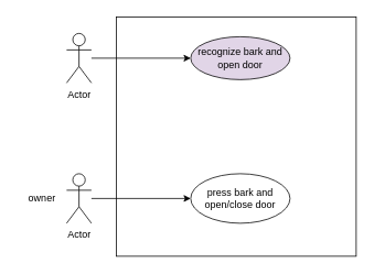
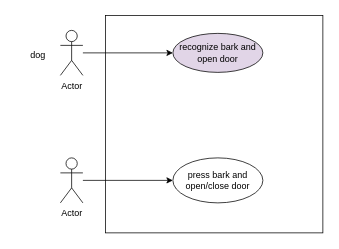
  <mxCell id="0" />
  <mxCell id="1" parent="0" />
  <mxCell id="2" value="" style="rounded=0;whiteSpace=wrap;html=1;" vertex="1" parent="1"><mxGeometry x="140" y="20" width="290" height="290" as="geometry" /></mxCell>
  <mxCell id="3" style="edgeStyle=orthogonalEdgeStyle;rounded=0;orthogonalLoop=1;jettySize=auto;html=1;entryX=0;entryY=0.5;entryDx=0;entryDy=0;" edge="1" parent="1" source="4" target="9"><mxGeometry relative="1" as="geometry" /></mxCell>
  <mxCell id="4" value="Actor" style="shape=umlActor;verticalLabelPosition=bottom;verticalAlign=top;html=1;outlineConnect=0;" vertex="1" parent="1"><mxGeometry x="80" y="40" width="30" height="60" as="geometry" /></mxCell>
  <mxCell id="5" style="edgeStyle=orthogonalEdgeStyle;rounded=0;orthogonalLoop=1;jettySize=auto;html=1;" edge="1" parent="1" source="6" target="10"><mxGeometry relative="1" as="geometry" /></mxCell>
  <mxCell id="6" value="Actor" style="shape=umlActor;verticalLabelPosition=bottom;verticalAlign=top;html=1;outlineConnect=0;" vertex="1" parent="1"><mxGeometry x="80" y="210" width="30" height="60" as="geometry" /></mxCell>
- <mxCell id="8" value="owner" style="text;html=1;align=center;verticalAlign=middle;resizable=0;points=[];autosize=1;strokeColor=none;fillColor=none;" vertex="1" parent="1"><mxGeometry x="20" y="225" width="60" height="30" as="geometry" /></mxCell>
+ <mxCell id="7" value="dog" style="text;html=1;align=center;verticalAlign=middle;resizable=0;points=[];autosize=1;strokeColor=none;fillColor=none;" vertex="1" parent="1"><mxGeometry x="30" y="58" width="40" height="30" as="geometry" /></mxCell>
  <mxCell id="9" value="recognize bark and open door" style="ellipse;whiteSpace=wrap;html=1;fillColor=#e1d5e7;" vertex="1" parent="1"><mxGeometry x="230" y="44" width="120" height="52" as="geometry" /></mxCell>
  <mxCell id="10" value="press bark and open/close door" style="ellipse;whiteSpace=wrap;html=1;" vertex="1" parent="1"><mxGeometry x="230" y="210" width="120" height="60" as="geometry" /></mxCell>
